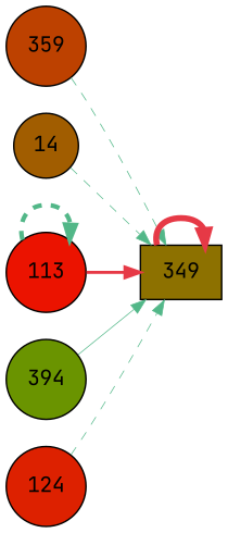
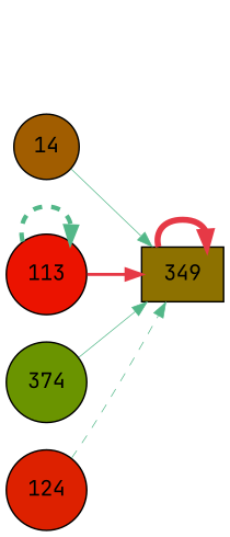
  digraph {
    fontname="JetBrains Mono"
    rankdir=LR
    node [fontname="JetBrains Mono" shape=circle style=filled]
    edge [color="#52b788" fontname="JetBrains Mono" penwidth=0.50 style=dashed]
-   n1 [fillcolor="#bd4100" label=359]
    n2 [fillcolor="#8d7100" label=349 shape=box]
    n3 [fillcolor="#a15d00" label=14]
    n4 [fillcolor="#eb1300" label=113]
-   n5 [fillcolor="#6a9400" label=394]
+   n5 [fillcolor="#6a9400" label=374]
    n6 [fillcolor="#dd2100" label=124]
-   n1 -> n2 [penwidth=0.53]
    n2 -> n2 [color="#e63946" penwidth=4.00 style=""]
-   n3 -> n2
+   n3 -> n2 [style=solid]
    n4 -> n2 [color="#e63946" penwidth=2.05 style=""]
    n4 -> n4 [penwidth=3.00]
    n5 -> n2 [style=solid]
    n6 -> n2
  }
